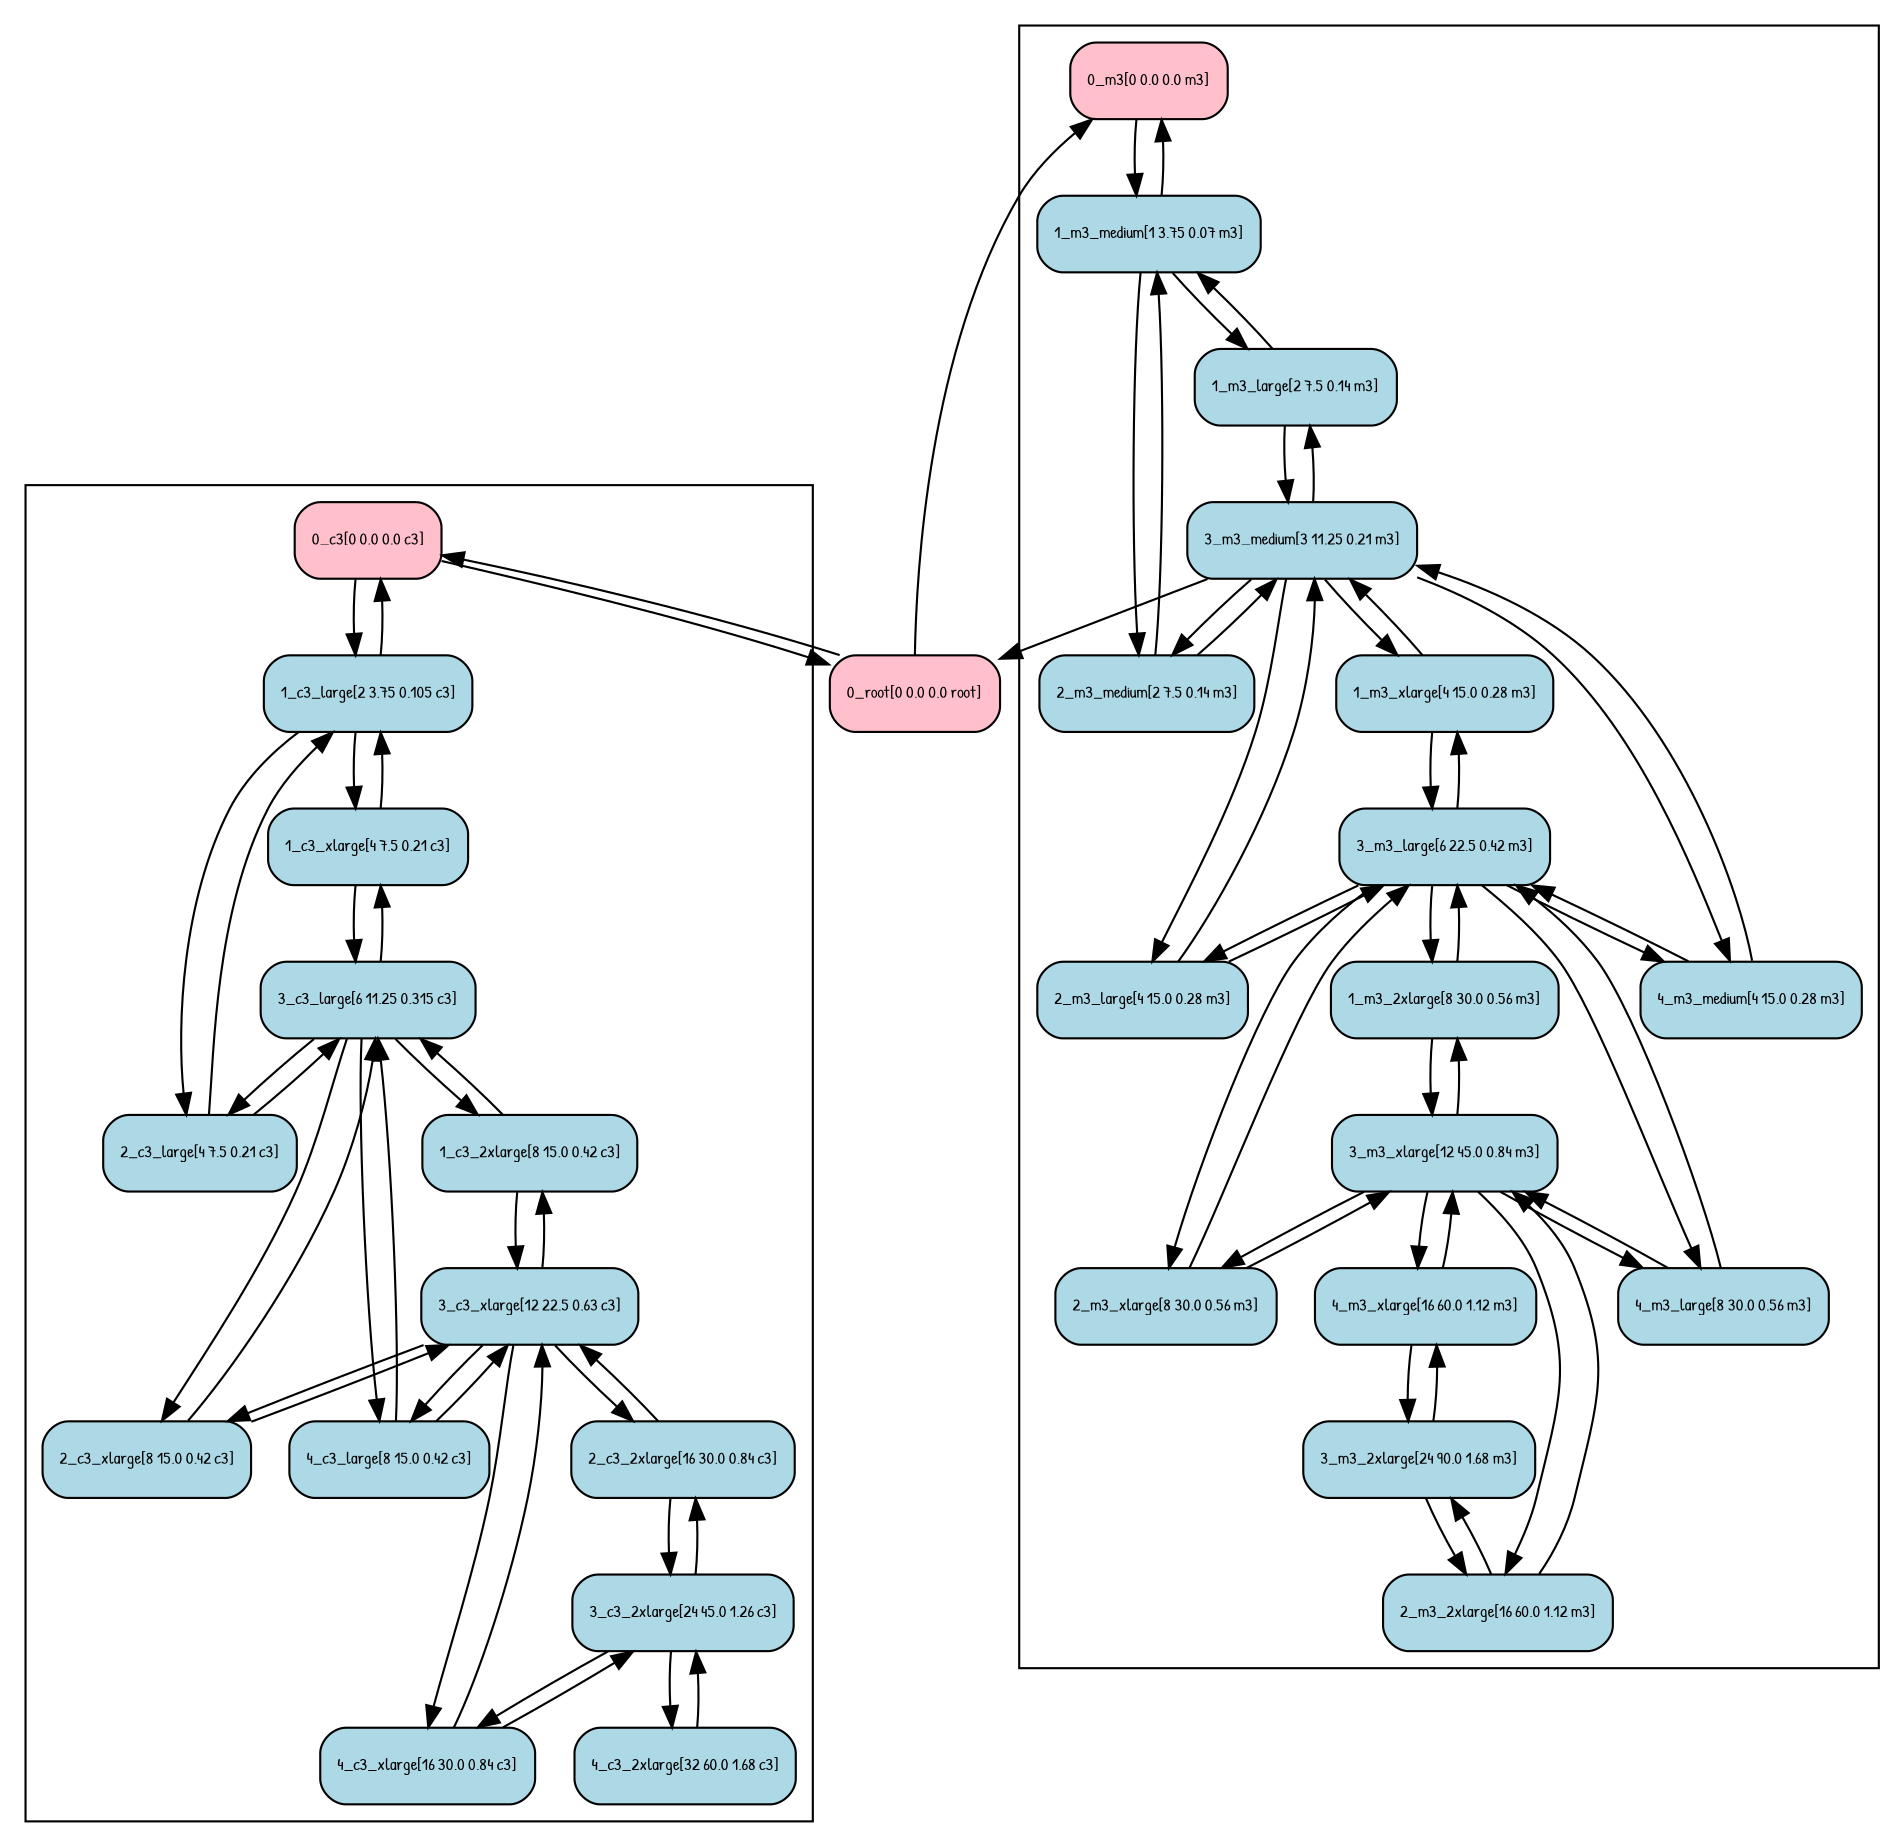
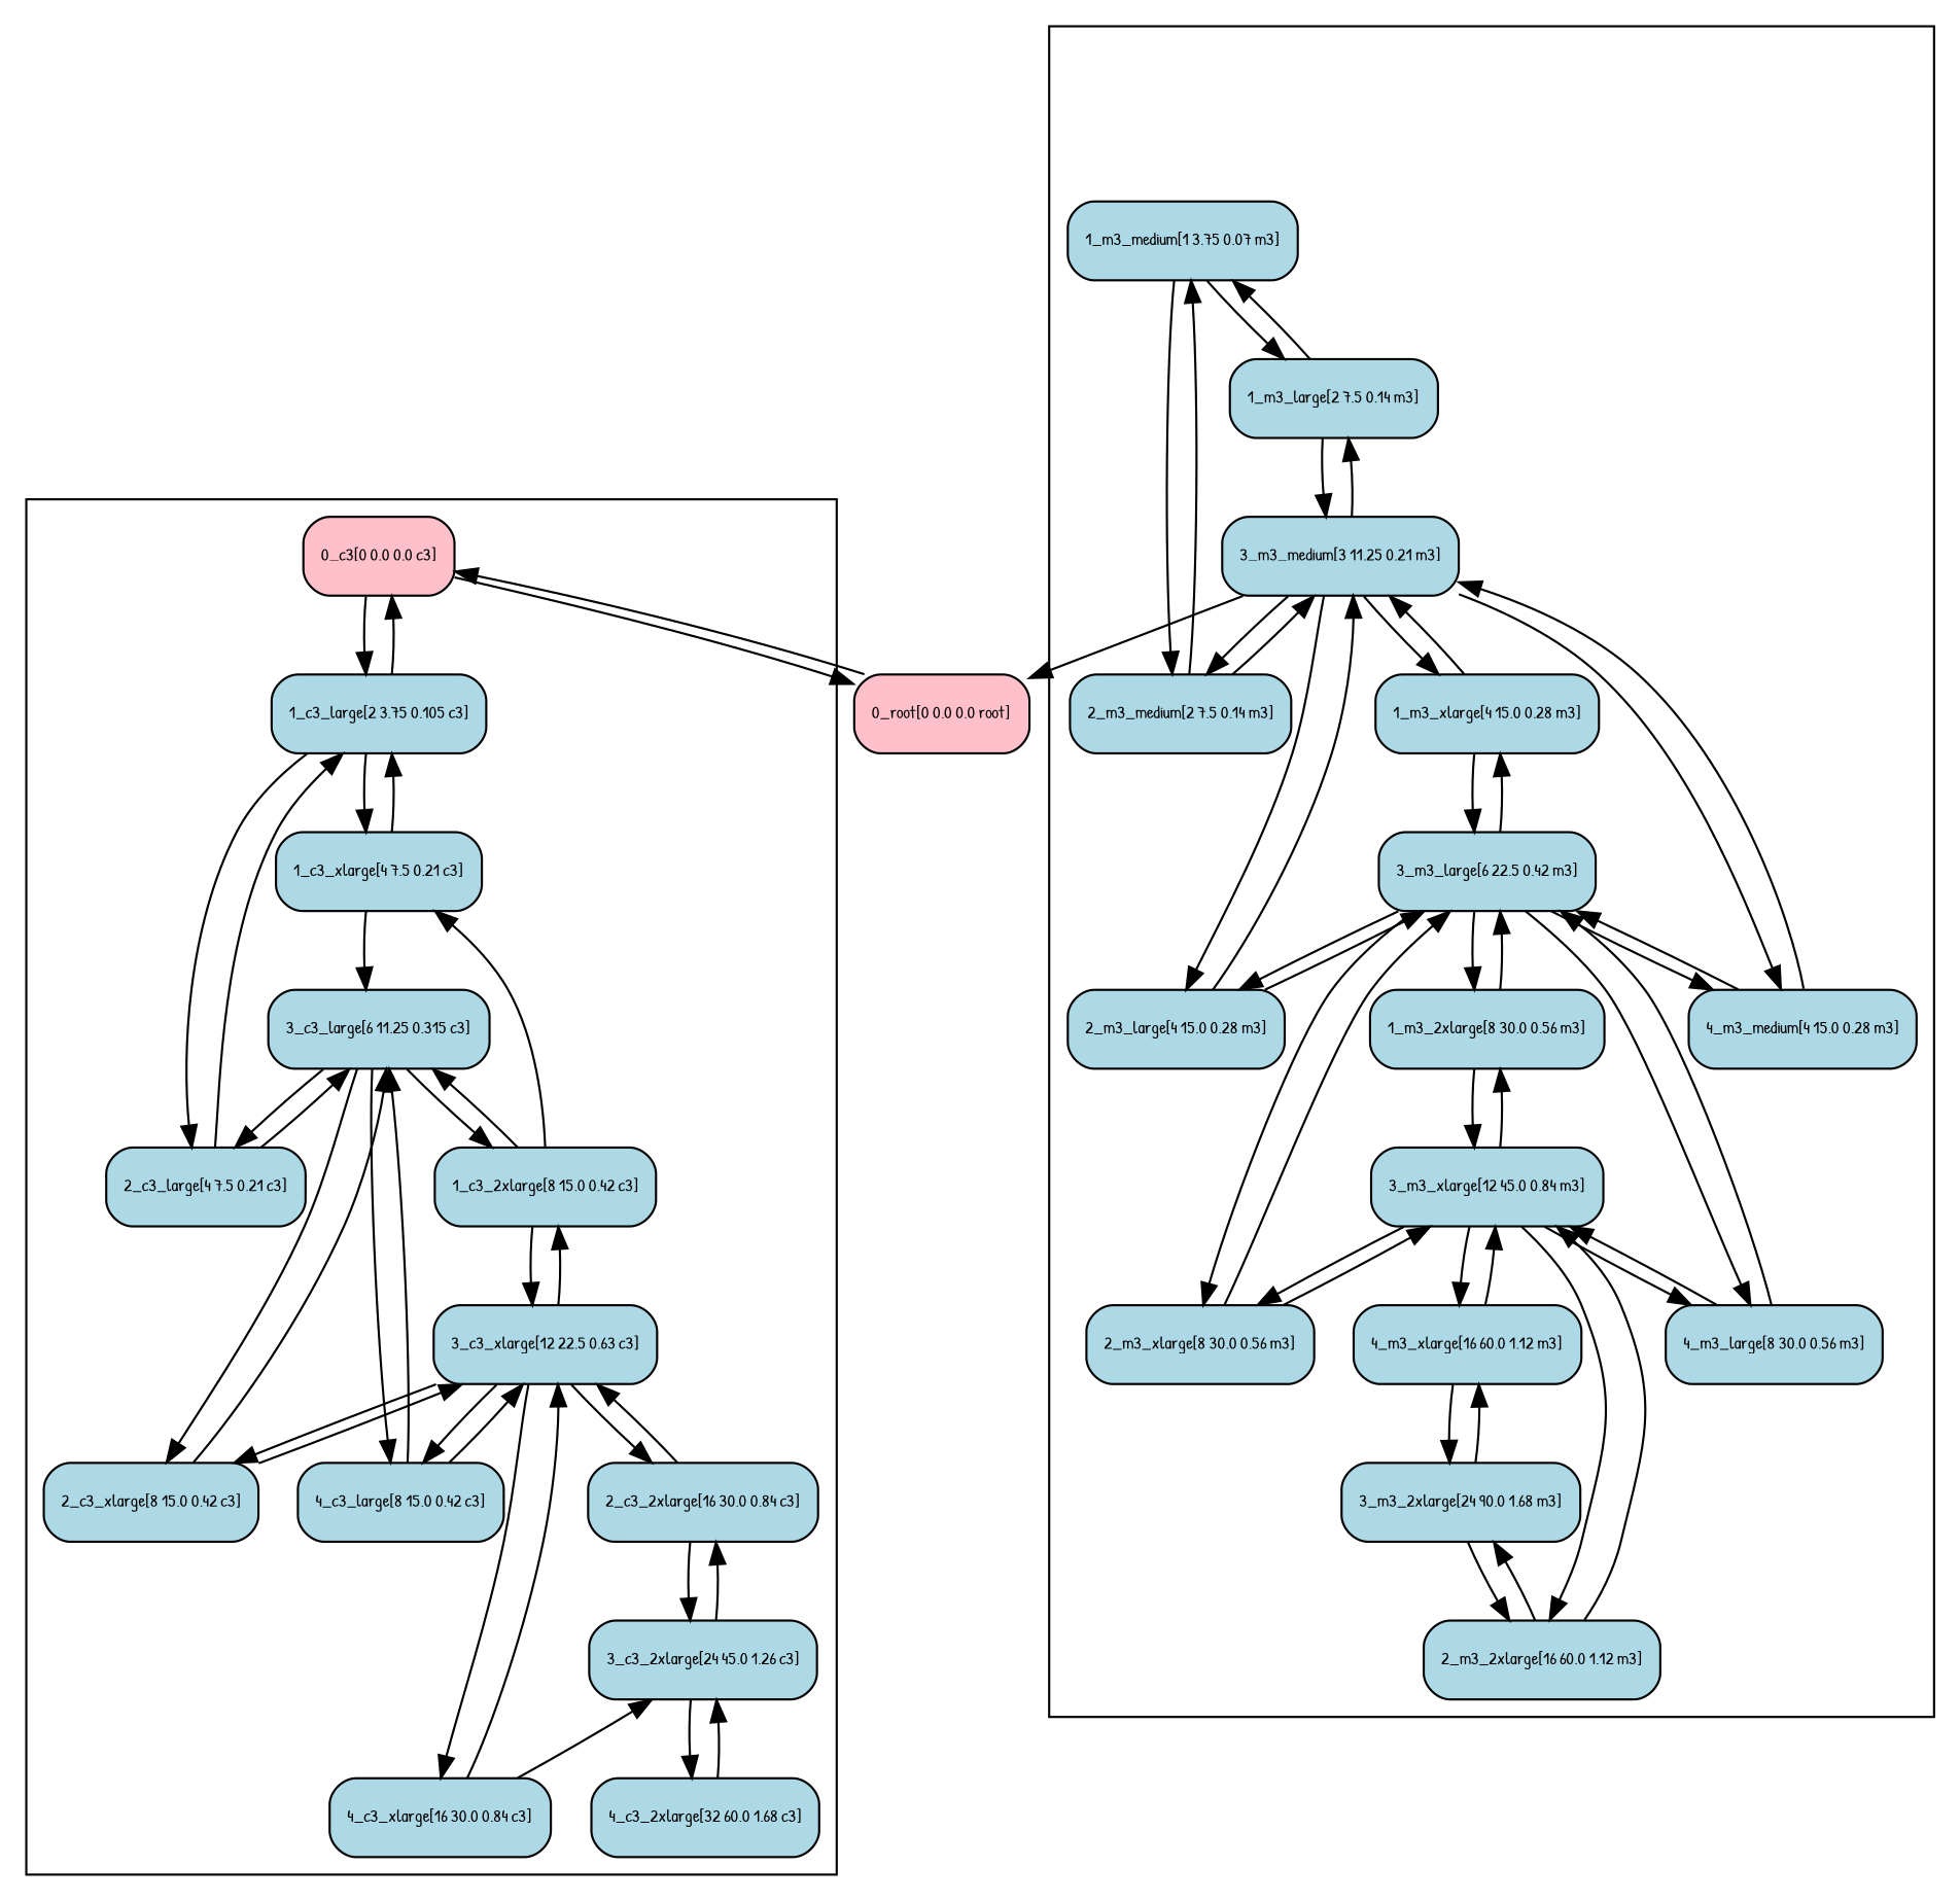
  digraph {
    fontname="Patrick Hand"
    node [fillcolor=lightblue fontname="Patrick Hand" fontsize=8 shape=box style="filled,rounded"]
    edge [fontname="Patrick Hand" fontsize=8]
    n1 [fillcolor=pink label="0_c3[0 0.0 0.0 c3]"]
    n2 [label="1_c3_large[2 3.75 0.105 c3]"]
    n3 [label="2_c3_large[4 7.5 0.21 c3]"]
    n4 [label="1_c3_xlarge[4 7.5 0.21 c3]"]
    n5 [label="3_c3_large[6 11.25 0.315 c3]"]
    n6 [label="4_c3_large[8 15.0 0.42 c3]"]
    n7 [label="2_c3_xlarge[8 15.0 0.42 c3]"]
    n8 [label="1_c3_2xlarge[8 15.0 0.42 c3]"]
    n9 [label="3_c3_xlarge[12 22.5 0.63 c3]"]
    n10 [label="4_c3_xlarge[16 30.0 0.84 c3]"]
    n11 [label="2_c3_2xlarge[16 30.0 0.84 c3]"]
    n12 [label="3_c3_2xlarge[24 45.0 1.26 c3]"]
    n13 [label="4_c3_2xlarge[32 60.0 1.68 c3]"]
-   n14 [fillcolor=pink label="0_m3[0 0.0 0.0 m3]"]
    n15 [label="1_m3_medium[1 3.75 0.07 m3]"]
    n16 [label="2_m3_medium[2 7.5 0.14 m3]"]
    n17 [label="1_m3_large[2 7.5 0.14 m3]"]
    n18 [label="3_m3_medium[3 11.25 0.21 m3]"]
    n19 [label="4_m3_medium[4 15.0 0.28 m3]"]
    n20 [label="2_m3_large[4 15.0 0.28 m3]"]
    n21 [label="1_m3_xlarge[4 15.0 0.28 m3]"]
    n22 [label="3_m3_large[6 22.5 0.42 m3]"]
    n23 [label="4_m3_large[8 30.0 0.56 m3]"]
    n24 [label="2_m3_xlarge[8 30.0 0.56 m3]"]
    n25 [label="1_m3_2xlarge[8 30.0 0.56 m3]"]
    n26 [label="3_m3_xlarge[12 45.0 0.84 m3]"]
    n27 [label="2_m3_2xlarge[16 60.0 1.12 m3]"]
    n28 [label="4_m3_xlarge[16 60.0 1.12 m3]"]
    n29 [label="3_m3_2xlarge[24 90.0 1.68 m3]"]
    n30 [fillcolor=pink label="0_root[0 0.0 0.0 root]"]
    subgraph cluster_1 {
      n1
      n2
      n3
      n4
      n5
      n6
      n7
      n8
      n9
      n10
      n11
      n12
      n13
    }
    subgraph cluster_2 {
-     n14
      n15
      n16
      n17
      n18
      n19
      n20
      n21
      n22
      n23
      n24
      n25
      n26
      n27
      n28
      n29
    }
    n1 -> n2
    n1 -> n30
    n2 -> n1
    n2 -> n3
    n2 -> n4
    n3 -> n2
    n3 -> n5
    n4 -> n2
    n4 -> n5
    n5 -> n3
-   n5 -> n4
+   n8 -> n4
    n5 -> n6
    n5 -> n7
    n5 -> n8
    n6 -> n5
    n6 -> n9
    n7 -> n5
    n7 -> n9
    n8 -> n5
    n8 -> n9
    n9 -> n6
    n9 -> n7
    n9 -> n8
    n9 -> n10
    n9 -> n11
    n10 -> n9
    n10 -> n12
    n11 -> n9
    n11 -> n12
-   n12 -> n10
    n12 -> n11
    n12 -> n13
    n13 -> n12
-   n14 -> n15
-   n15 -> n14
    n15 -> n16
    n15 -> n17
    n16 -> n15
    n16 -> n18
    n17 -> n15
    n17 -> n18
    n18 -> n16
    n18 -> n17
    n18 -> n19
    n18 -> n20
    n18 -> n21
    n18 -> n30
    n19 -> n18
    n19 -> n22
    n20 -> n18
    n20 -> n22
    n21 -> n18
    n21 -> n22
    n22 -> n19
    n22 -> n20
    n22 -> n21
    n22 -> n23
    n22 -> n24
    n22 -> n25
    n23 -> n22
    n23 -> n26
    n24 -> n22
    n24 -> n26
    n25 -> n22
    n25 -> n26
    n26 -> n23
    n26 -> n24
    n26 -> n25
    n26 -> n27
    n26 -> n28
    n27 -> n26
    n27 -> n29
    n28 -> n26
    n28 -> n29
    n29 -> n27
    n29 -> n28
    n30 -> n1
-   n30 -> n14
  }
